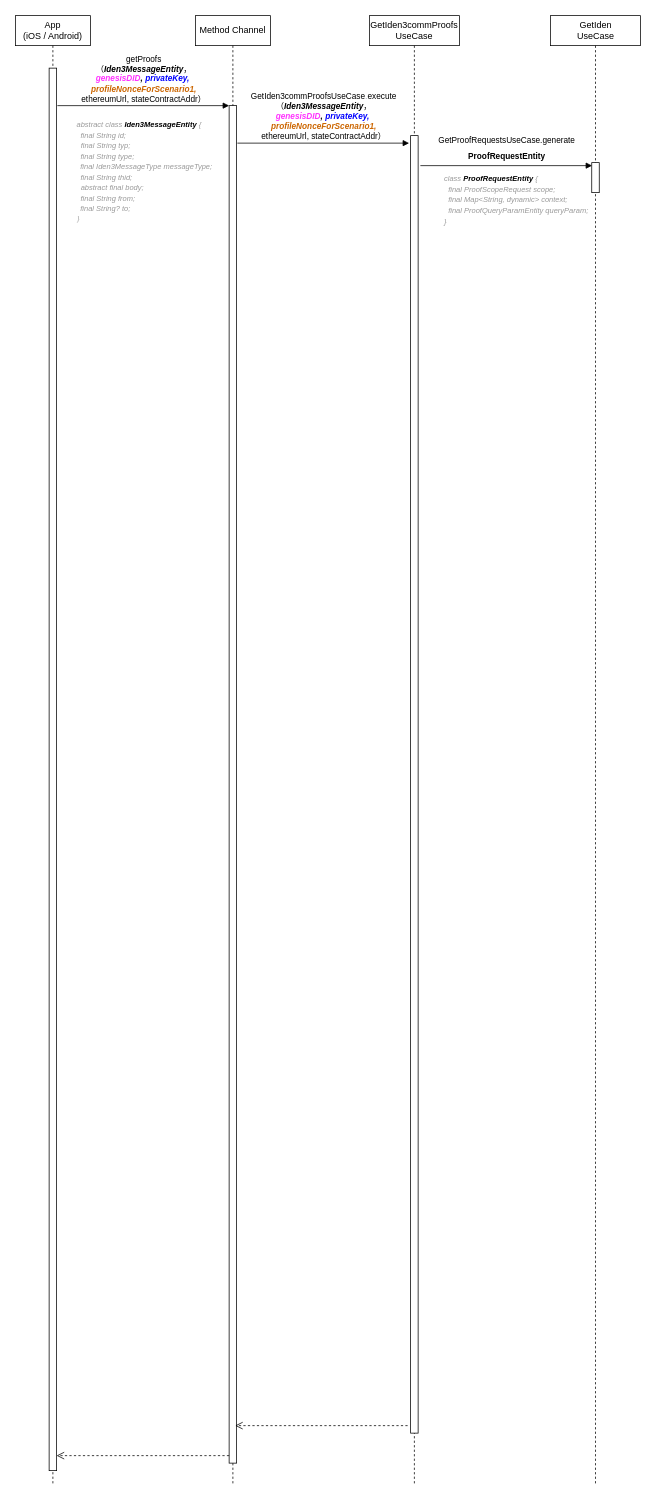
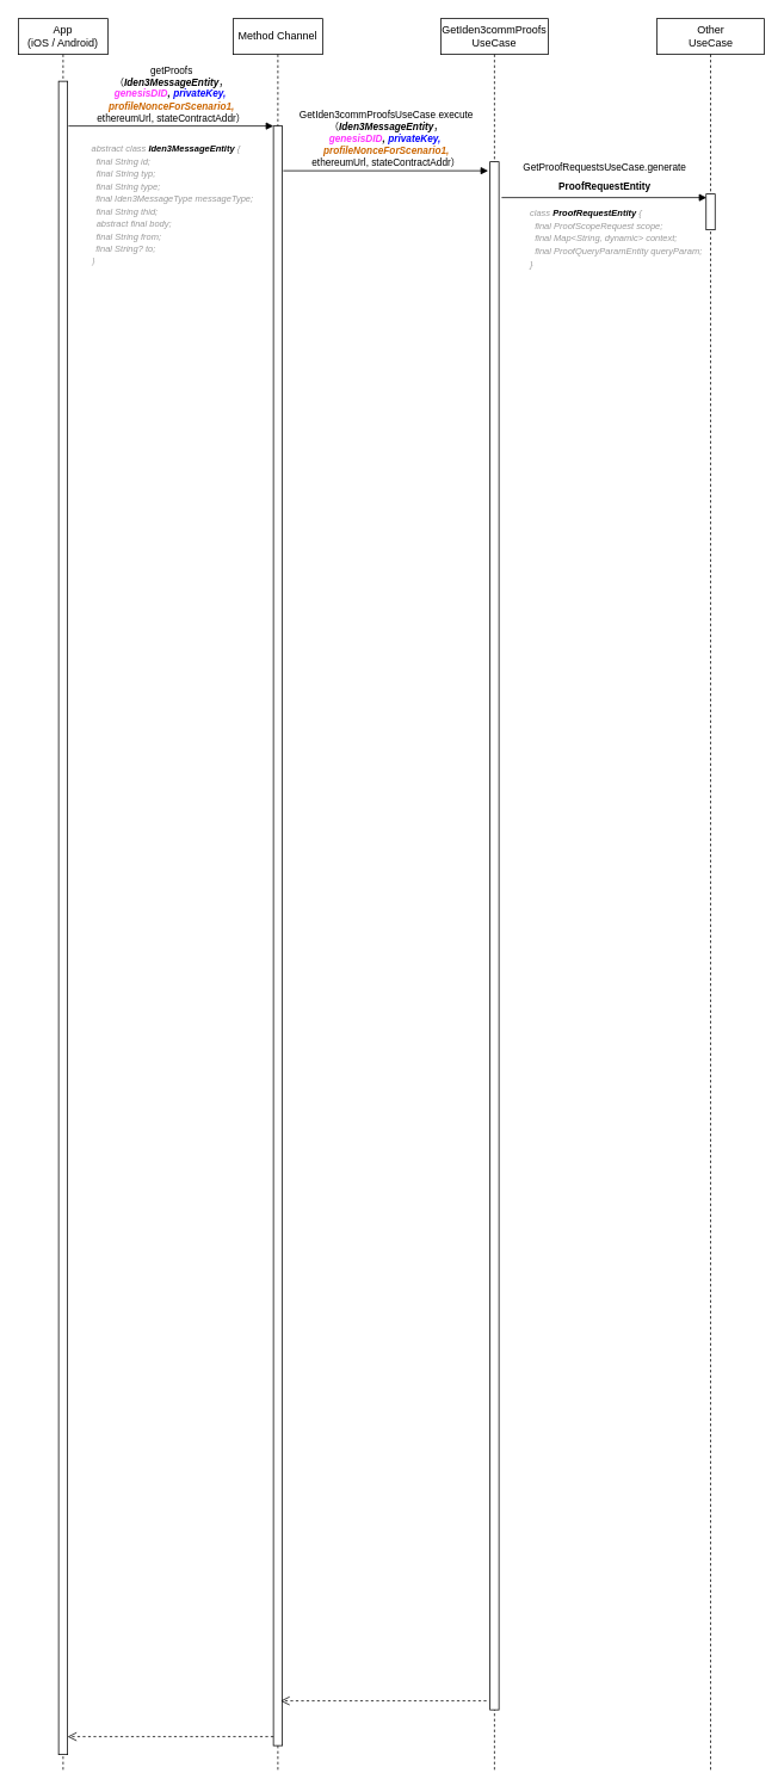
  <mxCell id="0" />
  <mxCell id="1" parent="0" />
  <mxCell id="2" value="App&lt;br&gt;(iOS / Android)" style="shape=umlLifeline;perimeter=lifelinePerimeter;whiteSpace=wrap;html=1;container=1;dropTarget=0;collapsible=0;recursiveResize=0;outlineConnect=0;portConstraint=eastwest;newEdgeStyle={&quot;curved&quot;:0,&quot;rounded&quot;:0};" parent="1" vertex="1"><mxGeometry x="20" y="20" width="100" height="1960" as="geometry" /></mxCell>
  <mxCell id="3" value="" style="html=1;points=[[0,0,0,0,5],[0,1,0,0,-5],[1,0,0,0,5],[1,1,0,0,-5]];perimeter=orthogonalPerimeter;outlineConnect=0;targetShapes=umlLifeline;portConstraint=eastwest;newEdgeStyle={&quot;curved&quot;:0,&quot;rounded&quot;:0};" parent="2" vertex="1"><mxGeometry x="45" y="70" width="10" height="1870" as="geometry" /></mxCell>
  <mxCell id="4" value="Method Channel" style="shape=umlLifeline;perimeter=lifelinePerimeter;whiteSpace=wrap;html=1;container=1;dropTarget=0;collapsible=0;recursiveResize=0;outlineConnect=0;portConstraint=eastwest;newEdgeStyle={&quot;curved&quot;:0,&quot;rounded&quot;:0};" parent="1" vertex="1"><mxGeometry x="260" y="20" width="100" height="1960" as="geometry" /></mxCell>
  <mxCell id="5" value="" style="html=1;points=[[0,0,0,0,5],[0,1,0,0,-5],[1,0,0,0,5],[1,1,0,0,-5]];perimeter=orthogonalPerimeter;outlineConnect=0;targetShapes=umlLifeline;portConstraint=eastwest;newEdgeStyle={&quot;curved&quot;:0,&quot;rounded&quot;:0};" parent="4" vertex="1"><mxGeometry x="45" y="120" width="10" height="1810" as="geometry" /></mxCell>
  <mxCell id="6" value="GetIden3commProofs&lt;br&gt;UseCase" style="shape=umlLifeline;perimeter=lifelinePerimeter;whiteSpace=wrap;html=1;container=1;dropTarget=0;collapsible=0;recursiveResize=0;outlineConnect=0;portConstraint=eastwest;newEdgeStyle={&quot;curved&quot;:0,&quot;rounded&quot;:0};" parent="1" vertex="1"><mxGeometry x="492" y="20" width="120" height="1960" as="geometry" /></mxCell>
  <mxCell id="7" value="" style="html=1;points=[[0,0,0,0,5],[0,1,0,0,-5],[1,0,0,0,5],[1,1,0,0,-5]];perimeter=orthogonalPerimeter;outlineConnect=0;targetShapes=umlLifeline;portConstraint=eastwest;newEdgeStyle={&quot;curved&quot;:0,&quot;rounded&quot;:0};" parent="6" vertex="1"><mxGeometry x="55" y="160" width="10" height="1730" as="geometry" /></mxCell>
  <mxCell id="8" value="getProofs&lt;br&gt;（&lt;b&gt;&lt;i&gt;Iden3MessageEntity&lt;/i&gt;&lt;/b&gt;，&lt;br&gt;&lt;b style=&quot;border-color: var(--border-color);&quot;&gt;&lt;i style=&quot;border-color: var(--border-color);&quot;&gt;&lt;font style=&quot;border-color: var(--border-color);&quot; color=&quot;#ff33ff&quot;&gt;genesisDID&lt;/font&gt;,&amp;nbsp;&lt;i style=&quot;border-color: var(--border-color);&quot;&gt;&lt;font style=&quot;border-color: var(--border-color);&quot; color=&quot;#0000ff&quot;&gt;privateKey,&amp;nbsp;&lt;br style=&quot;border-color: var(--border-color);&quot;&gt;&lt;/font&gt;&lt;font style=&quot;border-color: var(--border-color);&quot; color=&quot;#cc6600&quot;&gt;profileNonceForScenario1,&lt;br&gt;&lt;/font&gt;&lt;/i&gt;&lt;/i&gt;&lt;/b&gt;ethereumUrl, stateContractAddr）" style="html=1;verticalAlign=bottom;endArrow=block;curved=0;rounded=0;sourcePerimeterSpacing=0;entryX=0;entryY=0;entryDx=0;entryDy=5;entryPerimeter=0;" parent="1" edge="1"><mxGeometry relative="1" as="geometry"><mxPoint x="76" y="140" as="sourcePoint" /><mxPoint x="305" y="140" as="targetPoint" /></mxGeometry></mxCell>
  <mxCell id="9" value="&lt;i style=&quot;background-color: rgb(255, 255, 255);&quot;&gt;&lt;span style=&quot;font-size: 10px;&quot;&gt;&lt;font style=&quot;&quot; color=&quot;#999999&quot;&gt;abstract class &lt;/font&gt;&lt;b style=&quot;&quot;&gt;Iden3MessageEntity&lt;/b&gt;&lt;font style=&quot;&quot; color=&quot;#999999&quot;&gt; {&lt;/font&gt;&lt;/span&gt;&lt;br&gt;&lt;/i&gt;&lt;div style=&quot;line-height: 140%; font-size: 10px;&quot;&gt;&lt;div style=&quot;line-height: 140%;&quot;&gt;  &lt;font color=&quot;#999999&quot; style=&quot;font-size: 10px;&quot;&gt;&lt;i style=&quot;background-color: rgb(255, 255, 255);&quot;&gt;&lt;font style=&quot;font-family: gbLCjAvpehOjc9brSCwv; font-size: 10px;&quot;&gt;&amp;nbsp;&lt;/font&gt;&lt;font style=&quot;font-size: 10px;&quot;&gt; final String id;&lt;/font&gt;&lt;/i&gt;&lt;/font&gt;&lt;/div&gt;&lt;div style=&quot;line-height: 140%;&quot;&gt;  &lt;font color=&quot;#999999&quot; style=&quot;font-size: 10px;&quot; face=&quot;Helvetica&quot;&gt;&lt;i style=&quot;background-color: rgb(255, 255, 255);&quot;&gt;&lt;font style=&quot;font-size: 10px;&quot;&gt;&amp;nbsp;&lt;/font&gt;&lt;font style=&quot;font-size: 10px;&quot;&gt; final String typ;&lt;/font&gt;&lt;/i&gt;&lt;/font&gt;&lt;/div&gt;&lt;div style=&quot;line-height: 140%;&quot;&gt;  &lt;font color=&quot;#999999&quot; style=&quot;font-size: 10px;&quot;&gt;&lt;i style=&quot;background-color: rgb(255, 255, 255);&quot;&gt;&lt;font style=&quot;font-size: 10px;&quot;&gt;&lt;font style=&quot;font-size: 10px;&quot; face=&quot;gbLCjAvpehOjc9brSCwv&quot;&gt;&amp;nbsp;&lt;/font&gt;&lt;font style=&quot;font-size: 10px;&quot; face=&quot;Helvetica&quot;&gt; &lt;/font&gt;&lt;/font&gt;&lt;font face=&quot;Helvetica&quot; style=&quot;font-size: 10px;&quot;&gt;final String type;&lt;/font&gt;&lt;/i&gt;&lt;/font&gt;&lt;/div&gt;&lt;div style=&quot;line-height: 140%;&quot;&gt;  &lt;font color=&quot;#999999&quot; style=&quot;font-size: 10px;&quot;&gt;&lt;i style=&quot;background-color: rgb(255, 255, 255);&quot;&gt;&lt;font style=&quot;font-family: gbLCjAvpehOjc9brSCwv; font-size: 10px;&quot;&gt;&amp;nbsp; &lt;/font&gt;&lt;font style=&quot;font-size: 10px;&quot;&gt;final Iden3MessageType messageType;&lt;/font&gt;&lt;/i&gt;&lt;/font&gt;&lt;/div&gt;&lt;div style=&quot;line-height: 140%;&quot;&gt;  &lt;font color=&quot;#999999&quot; style=&quot;font-size: 10px;&quot;&gt;&lt;i style=&quot;background-color: rgb(255, 255, 255);&quot;&gt;&lt;font style=&quot;font-family: gbLCjAvpehOjc9brSCwv; font-size: 10px;&quot;&gt;&amp;nbsp;&lt;/font&gt;&lt;font style=&quot;font-size: 10px;&quot;&gt; &lt;font style=&quot;font-size: 10px;&quot; face=&quot;Helvetica&quot;&gt;final String thid;&lt;/font&gt;&lt;/font&gt;&lt;/i&gt;&lt;/font&gt;&lt;/div&gt;&lt;div style=&quot;line-height: 140%;&quot;&gt;  &lt;font color=&quot;#999999&quot; style=&quot;font-size: 10px;&quot;&gt;&lt;i style=&quot;background-color: rgb(255, 255, 255);&quot;&gt;&lt;font style=&quot;font-family: Helvetica; font-size: 10px;&quot;&gt;&amp;nbsp; &lt;/font&gt;&lt;font face=&quot;Helvetica&quot; style=&quot;font-size: 10px;&quot;&gt;abstract final body;&lt;/font&gt;&lt;/i&gt;&lt;/font&gt;&lt;/div&gt;&lt;div style=&quot;line-height: 140%;&quot;&gt;  &lt;font color=&quot;#999999&quot; style=&quot;font-size: 10px;&quot;&gt;&lt;i style=&quot;background-color: rgb(255, 255, 255);&quot;&gt;&lt;font face=&quot;gbLCjAvpehOjc9brSCwv&quot; style=&quot;font-size: 10px;&quot;&gt;&amp;nbsp;&lt;/font&gt;&lt;font face=&quot;Helvetica&quot; style=&quot;font-size: 10px;&quot;&gt; &lt;/font&gt;&lt;font face=&quot;Helvetica&quot; style=&quot;font-size: 10px;&quot;&gt;final String from;&lt;/font&gt;&lt;/i&gt;&lt;/font&gt;&lt;/div&gt;&lt;div style=&quot;line-height: 140%;&quot;&gt;  &lt;font color=&quot;#999999&quot; style=&quot;font-size: 10px;&quot;&gt;&lt;i style=&quot;background-color: rgb(255, 255, 255);&quot;&gt;&lt;font face=&quot;gbLCjAvpehOjc9brSCwv&quot; style=&quot;font-size: 10px;&quot;&gt;&amp;nbsp; &lt;/font&gt;&lt;font face=&quot;Helvetica&quot; style=&quot;font-size: 10px;&quot;&gt;final String? to;&lt;/font&gt;&lt;/i&gt;&lt;/font&gt;&lt;/div&gt;&lt;div style=&quot;line-height: 140%;&quot;&gt;&lt;font color=&quot;#999999&quot; face=&quot;gbLCjAvpehOjc9brSCwv&quot; style=&quot;font-size: 10px;&quot;&gt;&lt;i style=&quot;background-color: rgb(255, 255, 255);&quot;&gt;}&lt;/i&gt;&lt;/font&gt;&lt;/div&gt;&lt;div style=&quot;line-height: 140%;&quot;&gt;&lt;br&gt;&lt;/div&gt;&lt;/div&gt;" style="text;html=1;align=left;verticalAlign=middle;resizable=0;points=[];autosize=1;strokeColor=none;fillColor=none;" parent="1" vertex="1"><mxGeometry x="100" y="150" width="200" height="170" as="geometry" /></mxCell>
  <mxCell id="10" value="&lt;div style=&quot;line-height: 120%;&quot;&gt;GetIden3commProofsUseCase&lt;font face=&quot;Helvetica&quot; style=&quot;background-color: rgb(255, 255, 255);&quot;&gt;&lt;font style=&quot;font-size: 12px;&quot; color=&quot;#abb2bf&quot;&gt;.&lt;/font&gt;&lt;font style=&quot;font-size: 11px;&quot;&gt;execute&lt;/font&gt;&lt;/font&gt;&lt;/div&gt;&lt;div style=&quot;line-height: 120%;&quot;&gt;（&lt;b style=&quot;border-color: var(--border-color);&quot;&gt;&lt;i style=&quot;border-color: var(--border-color);&quot;&gt;Iden3MessageEntity&lt;/i&gt;&lt;/b&gt;，&lt;br style=&quot;border-color: var(--border-color);&quot;&gt;&lt;b style=&quot;border-color: var(--border-color);&quot;&gt;&lt;i style=&quot;border-color: var(--border-color);&quot;&gt;&lt;font style=&quot;border-color: var(--border-color);&quot; color=&quot;#ff33ff&quot;&gt;genesisDID&lt;/font&gt;,&amp;nbsp;&lt;i style=&quot;border-color: var(--border-color);&quot;&gt;&lt;font style=&quot;border-color: var(--border-color);&quot; color=&quot;#0000ff&quot;&gt;privateKey,&amp;nbsp;&lt;br style=&quot;border-color: var(--border-color);&quot;&gt;&lt;/font&gt;&lt;font style=&quot;border-color: var(--border-color);&quot; color=&quot;#cc6600&quot;&gt;profileNonceForScenario1,&lt;br style=&quot;border-color: var(--border-color);&quot;&gt;&lt;/font&gt;&lt;/i&gt;&lt;/i&gt;&lt;/b&gt;ethereumUrl, stateContractAddr）&lt;/div&gt;" style="html=1;verticalAlign=bottom;endArrow=block;curved=0;rounded=0;sourcePerimeterSpacing=0;entryX=0;entryY=0;entryDx=0;entryDy=5;entryPerimeter=0;" parent="1" edge="1"><mxGeometry relative="1" as="geometry"><mxPoint x="316" y="190" as="sourcePoint" /><mxPoint x="545" y="190" as="targetPoint" /></mxGeometry></mxCell>
  <mxCell id="11" value="&lt;div style=&quot;line-height: 120%;&quot;&gt;&lt;div style=&quot;line-height: 21px;&quot;&gt;&lt;div style=&quot;line-height: 21px;&quot;&gt;&lt;span style=&quot;background-color: rgb(255, 255, 255);&quot;&gt;&lt;font face=&quot;Helvetica&quot; style=&quot;font-size: 11px;&quot;&gt;GetProofRequestsUseCase.generate&lt;/font&gt;&lt;/span&gt;&lt;/div&gt;&lt;div style=&quot;line-height: 21px;&quot;&gt;&lt;div style=&quot;line-height: 21px;&quot;&gt;&lt;span style=&quot;background-color: rgb(255, 255, 255);&quot;&gt;&lt;font face=&quot;Helvetica&quot; style=&quot;font-size: 11px;&quot;&gt;&lt;b&gt;ProofRequestEntity&lt;/b&gt;&lt;/font&gt;&lt;/span&gt;&lt;/div&gt;&lt;/div&gt;&lt;/div&gt;&lt;/div&gt;&lt;div style=&quot;line-height: 21px;&quot;&gt;&lt;/div&gt;" style="html=1;verticalAlign=bottom;endArrow=block;curved=0;rounded=0;sourcePerimeterSpacing=0;entryX=0;entryY=0;entryDx=0;entryDy=5;entryPerimeter=0;" parent="1" edge="1"><mxGeometry relative="1" as="geometry"><mxPoint x="560" y="220" as="sourcePoint" /><mxPoint x="789" y="220" as="targetPoint" /></mxGeometry></mxCell>
- <mxCell id="12" value="GetIden&lt;br&gt;UseCase" style="shape=umlLifeline;perimeter=lifelinePerimeter;whiteSpace=wrap;html=1;container=1;dropTarget=0;collapsible=0;recursiveResize=0;outlineConnect=0;portConstraint=eastwest;newEdgeStyle={&quot;curved&quot;:0,&quot;rounded&quot;:0};" parent="1" vertex="1"><mxGeometry x="733.5" y="20" width="120" height="1960" as="geometry" /></mxCell>
+ <mxCell id="12" value="Other&lt;br&gt;UseCase" style="shape=umlLifeline;perimeter=lifelinePerimeter;whiteSpace=wrap;html=1;container=1;dropTarget=0;collapsible=0;recursiveResize=0;outlineConnect=0;portConstraint=eastwest;newEdgeStyle={&quot;curved&quot;:0,&quot;rounded&quot;:0};" parent="1" vertex="1"><mxGeometry x="733.5" y="20" width="120" height="1960" as="geometry" /></mxCell>
  <mxCell id="13" value="" style="html=1;points=[[0,0,0,0,5],[0,1,0,0,-5],[1,0,0,0,5],[1,1,0,0,-5]];perimeter=orthogonalPerimeter;outlineConnect=0;targetShapes=umlLifeline;portConstraint=eastwest;newEdgeStyle={&quot;curved&quot;:0,&quot;rounded&quot;:0};" parent="12" vertex="1"><mxGeometry x="55" y="196" width="10" height="40" as="geometry" /></mxCell>
  <mxCell id="14" value="&lt;font style=&quot;font-size: 10px;&quot;&gt;&lt;i style=&quot;&quot;&gt;&lt;font color=&quot;#999999&quot;&gt;class &lt;/font&gt;&lt;b style=&quot;&quot;&gt;ProofRequestEntity&lt;/b&gt;&lt;font color=&quot;#999999&quot;&gt; {&lt;/font&gt;&lt;br&gt;&lt;font color=&quot;#999999&quot;&gt;&amp;nbsp; final ProofScopeRequest scope;&lt;/font&gt;&lt;br&gt;&lt;span style=&quot;color: rgb(153, 153, 153);&quot; class=&quot;Apple-converted-space&quot;&gt;&amp;nbsp; &lt;/span&gt;&lt;font color=&quot;#999999&quot;&gt;final Map&amp;lt;String, dynamic&amp;gt; context;&lt;/font&gt;&lt;br&gt;&lt;span style=&quot;color: rgb(153, 153, 153);&quot; class=&quot;Apple-converted-space&quot;&gt;&amp;nbsp; &lt;/span&gt;&lt;font color=&quot;#999999&quot;&gt;final ProofQueryParamEntity queryParam;&lt;/font&gt;&lt;br&gt;&lt;font color=&quot;#999999&quot;&gt;}&lt;/font&gt;&lt;/i&gt;&lt;/font&gt;" style="text;html=1;align=left;verticalAlign=middle;resizable=0;points=[];autosize=1;strokeColor=none;fillColor=none;" parent="1" vertex="1"><mxGeometry x="590" y="220" width="220" height="90" as="geometry" /></mxCell>
  <mxCell id="15" value="&lt;div style=&quot;line-height: 21px;&quot;&gt;&lt;br&gt;&lt;/div&gt;" style="html=1;verticalAlign=bottom;endArrow=open;dashed=1;endSize=8;curved=0;rounded=0;" parent="1" edge="1"><mxGeometry relative="1" as="geometry"><mxPoint x="543" y="1900" as="sourcePoint" /><mxPoint x="313" y="1900" as="targetPoint" /></mxGeometry></mxCell>
  <mxCell id="16" value="&lt;div style=&quot;line-height: 21px;&quot;&gt;&lt;br&gt;&lt;/div&gt;" style="html=1;verticalAlign=bottom;endArrow=open;dashed=1;endSize=8;curved=0;rounded=0;" parent="1" edge="1"><mxGeometry relative="1" as="geometry"><mxPoint x="305" y="1940" as="sourcePoint" /><mxPoint x="75" y="1940" as="targetPoint" /></mxGeometry></mxCell>
